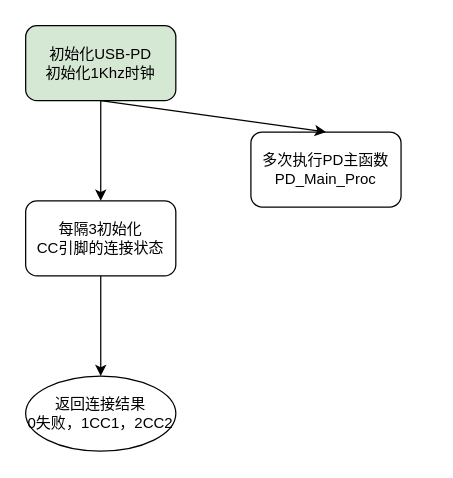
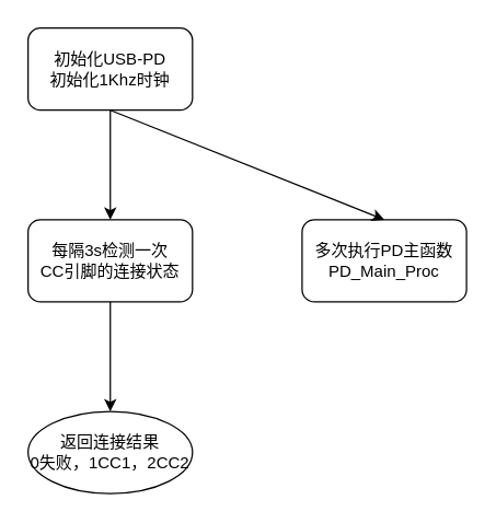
  <mxCell id="0" />
  <mxCell id="1" parent="0" />
  <mxCell id="2" value="" style="edgeStyle=orthogonalEdgeStyle;rounded=0;orthogonalLoop=1;jettySize=auto;html=1;" edge="1" parent="1" source="3" target="5"><mxGeometry relative="1" as="geometry" /></mxCell>
- <mxCell id="3" value="初始化USB-PD&lt;div&gt;初始化1Khz时钟&lt;/div&gt;" style="rounded=1;whiteSpace=wrap;html=1;fillColor=#d5e8d4;" vertex="1" parent="1"><mxGeometry x="20" y="20" width="120" height="60" as="geometry" /></mxCell>
+ <mxCell id="3" value="初始化USB-PD&lt;div&gt;初始化1Khz时钟&lt;/div&gt;" style="rounded=1;whiteSpace=wrap;html=1;" vertex="1" parent="1"><mxGeometry x="20" y="20" width="120" height="60" as="geometry" /></mxCell>
  <mxCell id="4" value="" style="edgeStyle=orthogonalEdgeStyle;rounded=0;orthogonalLoop=1;jettySize=auto;html=1;" edge="1" parent="1" source="5" target="6"><mxGeometry relative="1" as="geometry" /></mxCell>
- <mxCell id="5" value="每隔3初始化&lt;div&gt;CC引脚的连接状态&lt;/div&gt;" style="rounded=1;whiteSpace=wrap;html=1;" vertex="1" parent="1"><mxGeometry x="20" y="160" width="120" height="60" as="geometry" /></mxCell>
+ <mxCell id="5" value="每隔3s检测一次&lt;div&gt;CC引脚的连接状态&lt;/div&gt;" style="rounded=1;whiteSpace=wrap;html=1;" vertex="1" parent="1"><mxGeometry x="20" y="160" width="120" height="60" as="geometry" /></mxCell>
  <mxCell id="6" value="返回连接结果&lt;div&gt;0失败，1CC1，2CC2&lt;/div&gt;" style="ellipse;whiteSpace=wrap;html=1;" vertex="1" parent="1"><mxGeometry x="20" y="300" width="120" height="60" as="geometry" /></mxCell>
- <mxCell id="7" value="&lt;div&gt;多次执行PD主函数&lt;/div&gt;PD_Main_Proc" style="whiteSpace=wrap;html=1;rounded=1;" vertex="1" parent="1"><mxGeometry x="200" y="105" width="120" height="60" as="geometry" /></mxCell>
+ <mxCell id="7" value="&lt;div&gt;多次执行PD主函数&lt;/div&gt;PD_Main_Proc" style="whiteSpace=wrap;html=1;rounded=1;" vertex="1" parent="1"><mxGeometry x="220" y="160" width="120" height="60" as="geometry" /></mxCell>
  <mxCell id="8" value="" style="endArrow=classic;html=1;rounded=0;exitX=0.5;exitY=1;exitDx=0;exitDy=0;entryX=0.5;entryY=0;entryDx=0;entryDy=0;" edge="1" parent="1" source="3" target="7"><mxGeometry width="50" height="50" relative="1" as="geometry"><mxPoint x="90" y="200" as="sourcePoint" /><mxPoint x="140" y="150" as="targetPoint" /></mxGeometry></mxCell>
